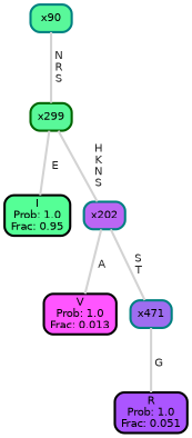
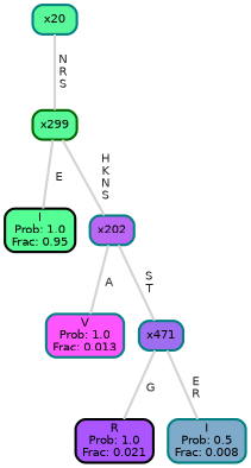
  graph {
    fontname="DejaVu Sans"
    ranksep="0 equally"
    splines=straight
    node [color=teal fontcolor=black fontname="DejaVu Sans" penwidth=3 shape=box style="filled, rounded"]
    edge [color=lightgray fontcolor=grey14 fontname="DejaVu Sans" fontweight=bold penwidth=3]
-   n1 [fillcolor="#59f89a" label=x90]
+   n1 [fillcolor="#59f89a" label=x20]
    n2 [color=darkgreen fillcolor="#59f899" label=x299]
    n3 [color=black fillcolor="#55ff96" label="I\nProb: 1.0\nFrac: 0.95"]
    n4 [fillcolor="#bb66f4" label=x202]
-   n5 [color=black fillcolor="#ff55ff" label="V\nProb: 1.0\nFrac: 0.013"]
+   n5 [fillcolor="#ff55ff" label="V\nProb: 1.0\nFrac: 0.013"]
    n6 [fillcolor="#9e6df0" label=x471]
-   n7 [color=black fillcolor="#ab55ff" label="R\nProb: 1.0\nFrac: 0.051"]
+   n7 [color=black fillcolor="#ab55ff" label="R\nProb: 1.0\nFrac: 0.021"]
+   n8 [fillcolor="#80aaca" label="I\nProb: 0.5\nFrac: 0.008"]
    subgraph sub_1 {
      rank=same
    }
    n1 -- n2 [label=" N\n R\n S"]
    n2 -- n3 [label=" E"]
    n2 -- n4 [label=" H\n K\n N\n S"]
    n4 -- n5 [label=" A"]
    n4 -- n6 [label=" S\n T"]
    n6 -- n7 [label=" G"]
+   n6 -- n8 [label=" E\n R"]
  }
